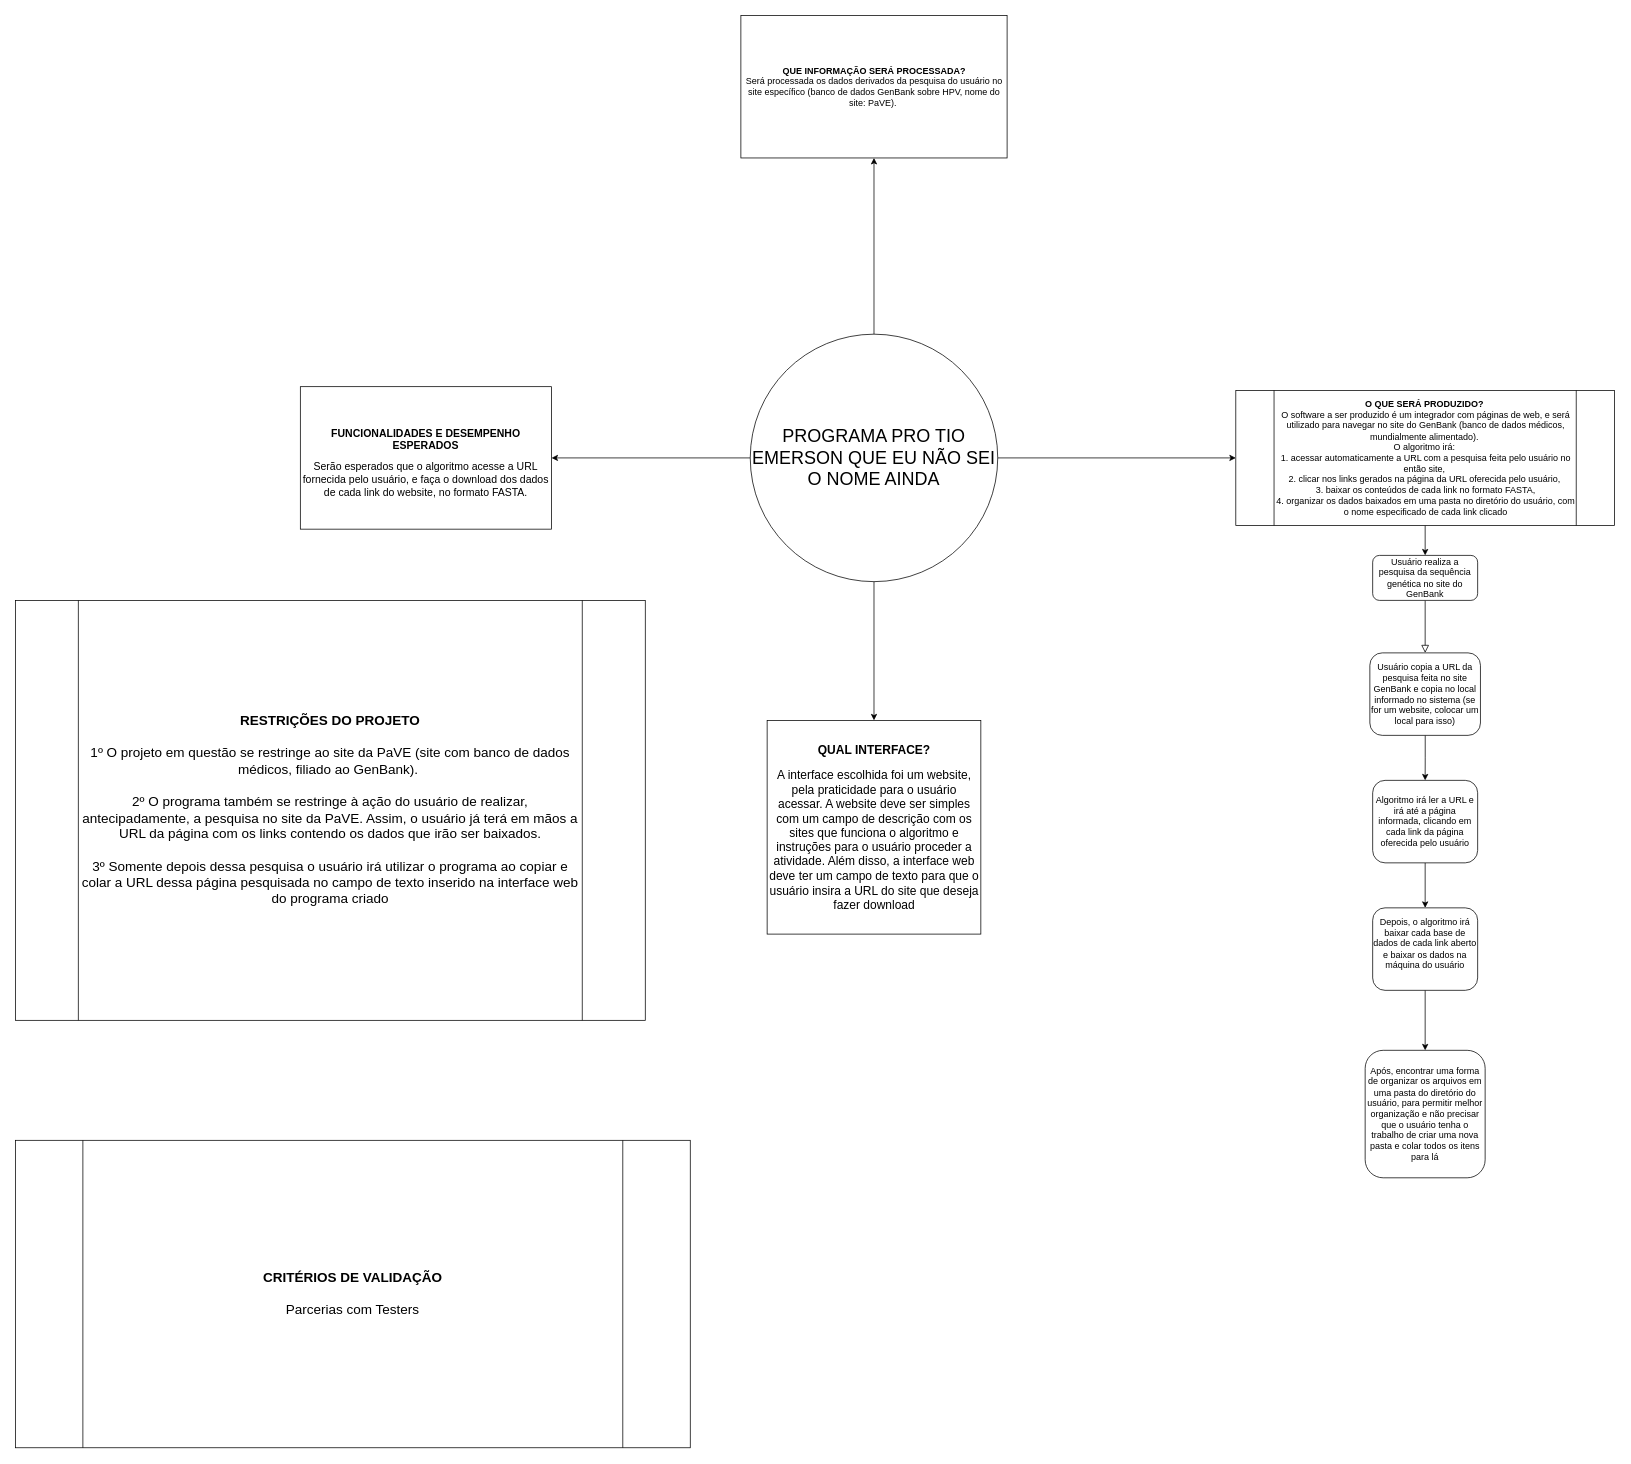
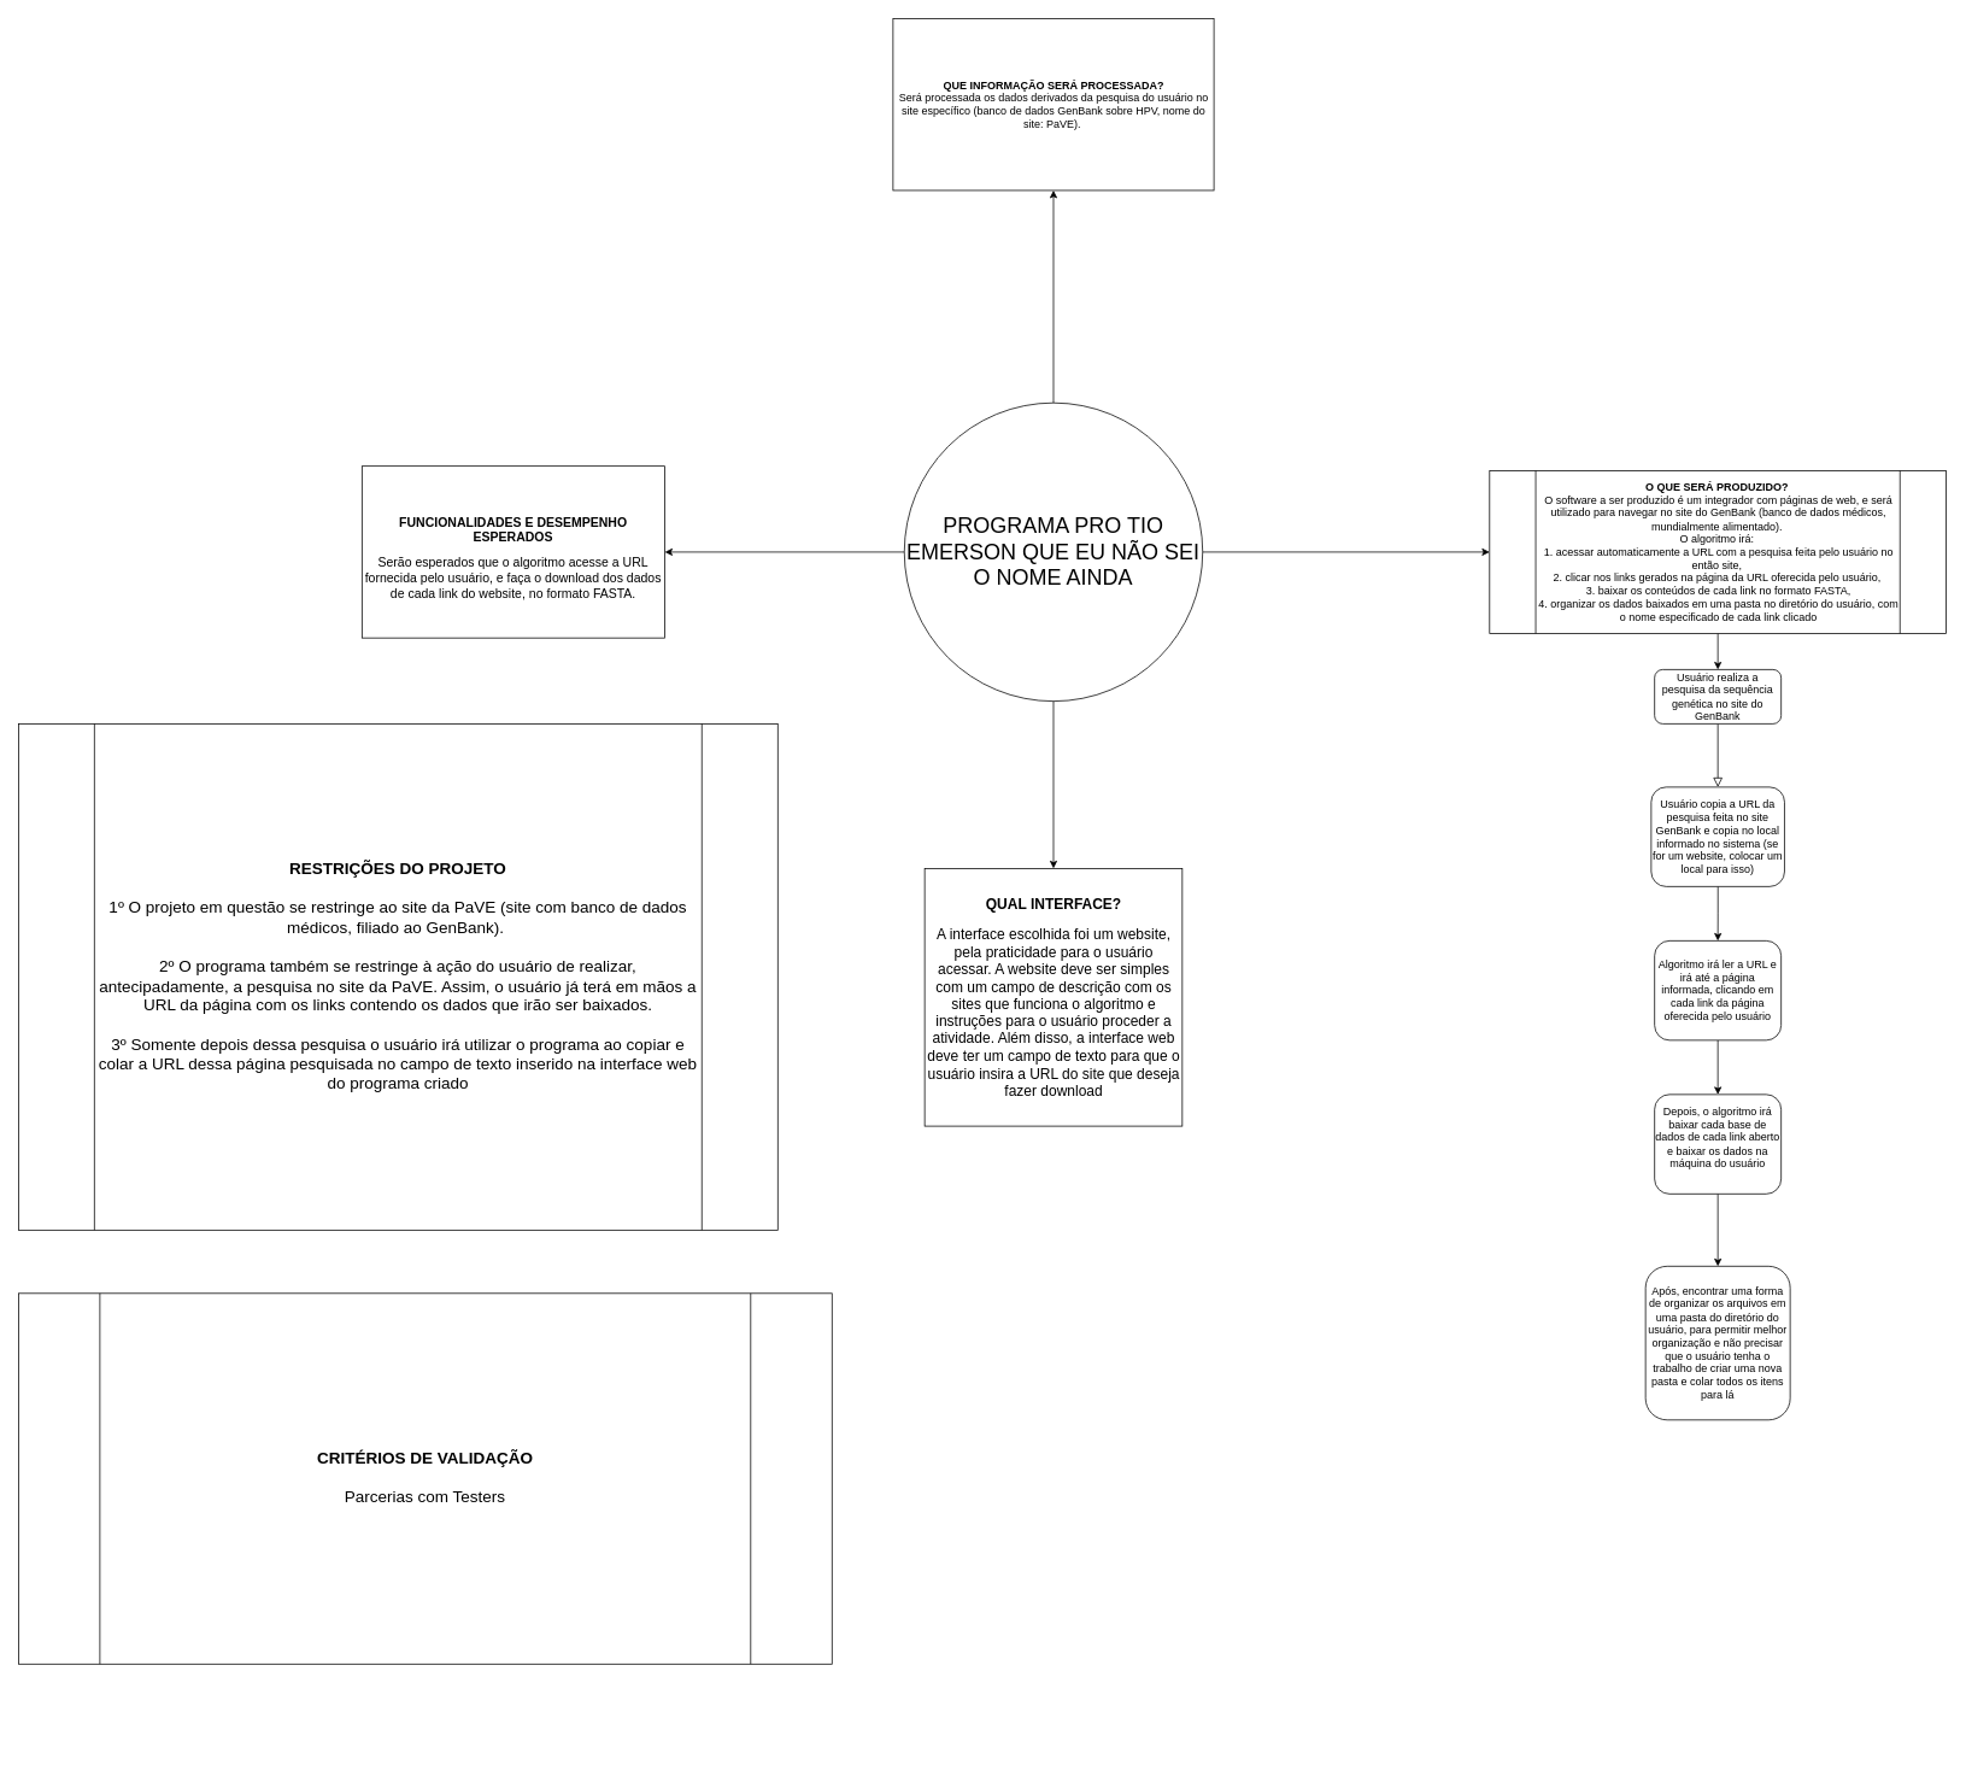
  <mxCell id="0" />
  <mxCell id="1" parent="0" />
  <mxCell id="2" value="" style="rounded=0;html=1;jettySize=auto;orthogonalLoop=1;fontSize=11;endArrow=block;endFill=0;endSize=8;strokeWidth=1;shadow=0;labelBackgroundColor=none;edgeStyle=orthogonalEdgeStyle;entryX=0.5;entryY=0;entryDx=0;entryDy=0;" parent="1" source="3" target="7" edge="1"><mxGeometry relative="1" as="geometry"><mxPoint x="1900" y="810" as="targetPoint" /></mxGeometry></mxCell>
  <mxCell id="3" value="Usuário realiza a pesquisa da sequência genética no site do GenBank" style="rounded=1;whiteSpace=wrap;html=1;fontSize=12;glass=0;strokeWidth=1;shadow=0;" parent="1" vertex="1"><mxGeometry x="1830" y="740" width="140" height="60" as="geometry" /></mxCell>
  <mxCell id="4" value="" style="edgeStyle=orthogonalEdgeStyle;rounded=0;orthogonalLoop=1;jettySize=auto;html=1;" edge="1" parent="1" source="5" target="3"><mxGeometry relative="1" as="geometry" /></mxCell>
  <mxCell id="5" value="&lt;b&gt;O QUE SERÁ PRODUZIDO?&amp;nbsp;&lt;/b&gt;&lt;div&gt;O software a ser produzido é um integrador com páginas de web, e será utilizado para navegar no site do GenBank (banco de dados médicos, mundialmente alimentado).&amp;nbsp;&lt;/div&gt;&lt;div&gt;O algoritmo irá:&amp;nbsp;&lt;/div&gt;&lt;div&gt;1. acessar automaticamente a URL com a&amp;nbsp;&lt;span style=&quot;background-color: transparent; color: light-dark(rgb(0, 0, 0), rgb(255, 255, 255));&quot;&gt;pesquisa feita pelo usuário no então site,&amp;nbsp;&lt;/span&gt;&lt;/div&gt;&lt;div&gt;&lt;span style=&quot;background-color: transparent; color: light-dark(rgb(0, 0, 0), rgb(255, 255, 255));&quot;&gt;2. clicar n&lt;/span&gt;&lt;span style=&quot;background-color: transparent; color: light-dark(rgb(0, 0, 0), rgb(255, 255, 255));&quot;&gt;os links gerados na página da URL oferecida pelo usuário,&amp;nbsp;&lt;/span&gt;&lt;/div&gt;&lt;div&gt;&lt;span style=&quot;background-color: transparent; color: light-dark(rgb(0, 0, 0), rgb(255, 255, 255));&quot;&gt;3. baixar os conteúdos de cada link no formato FASTA,&lt;/span&gt;&lt;/div&gt;&lt;div&gt;&lt;span style=&quot;background-color: transparent; color: light-dark(rgb(0, 0, 0), rgb(255, 255, 255));&quot;&gt;4. organizar os dados baixados em uma pasta no diretório do usuário, com o nome especificado de cada link clicado&lt;/span&gt;&lt;/div&gt;" style="shape=process;whiteSpace=wrap;html=1;backgroundOutline=1;" vertex="1" parent="1"><mxGeometry x="1647.5" y="520" width="505" height="180" as="geometry" /></mxCell>
  <mxCell id="6" value="" style="edgeStyle=orthogonalEdgeStyle;rounded=0;orthogonalLoop=1;jettySize=auto;html=1;" edge="1" parent="1" source="7" target="9"><mxGeometry relative="1" as="geometry" /></mxCell>
  <mxCell id="7" value="Usuário copia a URL da pesquisa feita no site GenBank e copia no local informado no sistema (se for um website, colocar um local para isso)" style="rounded=1;whiteSpace=wrap;html=1;" vertex="1" parent="1"><mxGeometry x="1826.25" y="870" width="147.5" height="110" as="geometry" /></mxCell>
  <mxCell id="8" value="" style="edgeStyle=orthogonalEdgeStyle;rounded=0;orthogonalLoop=1;jettySize=auto;html=1;" edge="1" parent="1" source="9" target="11"><mxGeometry relative="1" as="geometry" /></mxCell>
  <mxCell id="9" value="Algoritmo irá ler a URL e irá até a página informada, clicando em cada link da página oferecida pelo usuário" style="whiteSpace=wrap;html=1;rounded=1;" vertex="1" parent="1"><mxGeometry x="1830" y="1040" width="140" height="110" as="geometry" /></mxCell>
  <mxCell id="10" value="" style="edgeStyle=orthogonalEdgeStyle;rounded=0;orthogonalLoop=1;jettySize=auto;html=1;" edge="1" parent="1" source="11" target="12"><mxGeometry relative="1" as="geometry" /></mxCell>
  <mxCell id="11" value="Depois, o algoritmo irá baixar cada base de dados de cada link aberto e baixar os dados na máquina do usuário&lt;div&gt;&lt;br&gt;&lt;/div&gt;" style="whiteSpace=wrap;html=1;rounded=1;" vertex="1" parent="1"><mxGeometry x="1830" y="1210" width="140" height="110" as="geometry" /></mxCell>
  <mxCell id="12" value="&lt;div&gt;Após, encontrar uma forma de organizar os arquivos em uma pasta do diretório do usuário, para permitir melhor organização e não precisar que o usuário tenha o trabalho de criar uma nova pasta e colar todos os itens para lá&lt;/div&gt;" style="whiteSpace=wrap;html=1;rounded=1;" vertex="1" parent="1"><mxGeometry x="1820" y="1400" width="160" height="170" as="geometry" /></mxCell>
  <mxCell id="13" value="" style="edgeStyle=orthogonalEdgeStyle;rounded=0;orthogonalLoop=1;jettySize=auto;html=1;entryX=0;entryY=0.5;entryDx=0;entryDy=0;" edge="1" parent="1" source="17" target="5"><mxGeometry relative="1" as="geometry"><mxPoint x="1525" y="605" as="targetPoint" /></mxGeometry></mxCell>
  <mxCell id="14" value="" style="edgeStyle=orthogonalEdgeStyle;rounded=0;orthogonalLoop=1;jettySize=auto;html=1;" edge="1" parent="1" source="17" target="18"><mxGeometry relative="1" as="geometry" /></mxCell>
  <mxCell id="15" value="" style="edgeStyle=orthogonalEdgeStyle;rounded=0;orthogonalLoop=1;jettySize=auto;html=1;" edge="1" parent="1" source="17" target="19"><mxGeometry relative="1" as="geometry" /></mxCell>
  <mxCell id="16" value="" style="edgeStyle=orthogonalEdgeStyle;rounded=0;orthogonalLoop=1;jettySize=auto;html=1;entryX=0.5;entryY=0;entryDx=0;entryDy=0;" edge="1" parent="1" source="17" target="20"><mxGeometry relative="1" as="geometry"><mxPoint x="1165" y="990" as="targetPoint" /></mxGeometry></mxCell>
  <mxCell id="17" value="&lt;font style=&quot;font-size: 24px;&quot;&gt;PROGRAMA PRO TIO EMERSON QUE EU NÃO SEI O NOME AINDA&lt;/font&gt;" style="ellipse;whiteSpace=wrap;html=1;aspect=fixed;" vertex="1" parent="1"><mxGeometry x="1000" y="445" width="330" height="330" as="geometry" /></mxCell>
  <mxCell id="18" value="&lt;b&gt;QUE INFORMAÇÃO SERÁ PROCESSADA?&lt;/b&gt;&lt;div&gt;Será processada os dados derivados da pesquisa do usuário no site específico (banco de dados GenBank sobre HPV, nome do site: PaVE).&amp;nbsp;&lt;/div&gt;" style="whiteSpace=wrap;html=1;" vertex="1" parent="1"><mxGeometry x="987.5" y="20" width="355" height="190" as="geometry" /></mxCell>
  <mxCell id="19" value="&lt;p&gt;&lt;b&gt;&lt;font style=&quot;font-size: 14px;&quot;&gt;FUNCIONALIDADES E DESEMPENHO ESPERADOS&lt;/font&gt;&lt;/b&gt;&lt;/p&gt;&lt;div&gt;&lt;span style=&quot;font-size: 14px;&quot;&gt;Serão esperados que o algoritmo acesse a URL fornecida pelo usuário, e faça o download dos dados de cada link do website, no formato FASTA.&lt;/span&gt;&lt;/div&gt;" style="whiteSpace=wrap;html=1;" vertex="1" parent="1"><mxGeometry x="400" y="515" width="335" height="190" as="geometry" /></mxCell>
  <mxCell id="20" value="&lt;font size=&quot;3&quot;&gt;&lt;b&gt;QUAL INTERFACE?&lt;/b&gt;&lt;/font&gt;&lt;div&gt;&lt;br&gt;&lt;/div&gt;&lt;div&gt;&lt;font size=&quot;3&quot;&gt;A interface escolhida foi um website, pela praticidade para o usuário acessar. A website deve ser simples com um campo de descrição com os sites que funciona o algoritmo e instruções para o usuário proceder a atividade. Além disso, a interface web deve ter um campo de texto para que o usuário insira a URL do site que deseja fazer download&lt;/font&gt;&lt;/div&gt;" style="whiteSpace=wrap;html=1;aspect=fixed;" vertex="1" parent="1"><mxGeometry x="1022.5" y="960" width="285" height="285" as="geometry" /></mxCell>
  <mxCell id="21" value="&lt;font style=&quot;font-size: 18px;&quot;&gt;&lt;b&gt;RESTRIÇÕES DO PROJETO&lt;/b&gt;&lt;/font&gt;&lt;div&gt;&lt;font style=&quot;font-size: 18px;&quot;&gt;&lt;b&gt;&lt;br&gt;&lt;/b&gt;&lt;/font&gt;&lt;/div&gt;&lt;div&gt;&lt;font style=&quot;font-size: 18px;&quot;&gt;1º O projeto em questão se restringe ao site da PaVE (site com banco de dados médicos, filiado ao GenBank).&amp;nbsp;&lt;/font&gt;&lt;/div&gt;&lt;div&gt;&lt;font style=&quot;font-size: 18px;&quot;&gt;&lt;br&gt;&lt;/font&gt;&lt;/div&gt;&lt;div&gt;&lt;font style=&quot;font-size: 18px;&quot;&gt;2º O programa também se restringe à ação do usuário de realizar, antecipadamente, a pesquisa no site da PaVE. Assim, o usuário já terá em mãos a URL da página com os links contendo os dados que irão ser baixados.&lt;/font&gt;&lt;/div&gt;&lt;div&gt;&lt;font style=&quot;font-size: 18px;&quot;&gt;&lt;br&gt;&lt;/font&gt;&lt;/div&gt;&lt;div&gt;&lt;span style=&quot;font-size: 18px; background-color: transparent; color: light-dark(rgb(0, 0, 0), rgb(255, 255, 255));&quot;&gt;3º Somente depois dessa pesquisa o usuário irá utilizar o programa ao copiar e colar a URL dessa página pesquisada no campo de texto inserido na interface web do programa criado&lt;/span&gt;&lt;/div&gt;" style="shape=process;whiteSpace=wrap;html=1;backgroundOutline=1;" vertex="1" parent="1"><mxGeometry x="20" y="800" width="840" height="560" as="geometry" /></mxCell>
- <mxCell id="22" value="&lt;b&gt;&lt;font style=&quot;font-size: 18px;&quot;&gt;CRITÉRIOS DE VALIDAÇÃO&lt;/font&gt;&lt;/b&gt;&lt;div&gt;&lt;span style=&quot;font-size: 18px;&quot;&gt;&lt;b&gt;&lt;br&gt;&lt;/b&gt;&lt;/span&gt;&lt;div&gt;&lt;font style=&quot;font-size: 18px;&quot;&gt;Parcerias com Testers&lt;/font&gt;&lt;/div&gt;&lt;/div&gt;" style="shape=process;whiteSpace=wrap;html=1;backgroundOutline=1;" vertex="1" parent="1"><mxGeometry x="20" y="1520" width="900" height="410" as="geometry" /></mxCell>
+ <mxCell id="22" value="&lt;b&gt;&lt;font style=&quot;font-size: 18px;&quot;&gt;CRITÉRIOS DE VALIDAÇÃO&lt;/font&gt;&lt;/b&gt;&lt;div&gt;&lt;span style=&quot;font-size: 18px;&quot;&gt;&lt;b&gt;&lt;br&gt;&lt;/b&gt;&lt;/span&gt;&lt;div&gt;&lt;font style=&quot;font-size: 18px;&quot;&gt;Parcerias com Testers&lt;/font&gt;&lt;/div&gt;&lt;/div&gt;" style="shape=process;whiteSpace=wrap;html=1;backgroundOutline=1;" vertex="1" parent="1"><mxGeometry x="20" y="1430" width="900" height="410" as="geometry" /></mxCell>
